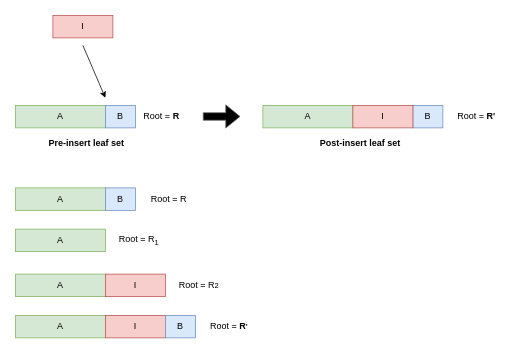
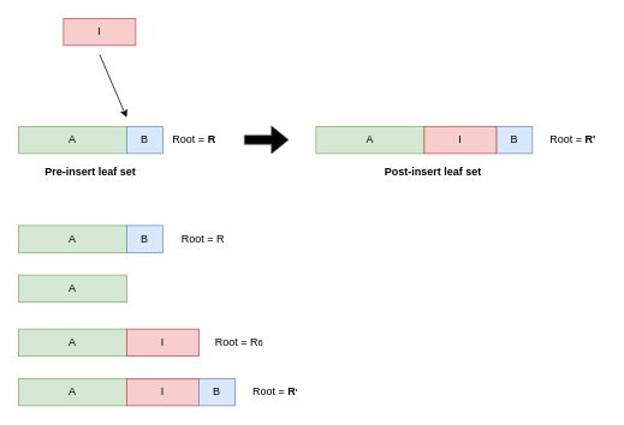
  <mxCell id="0" />
  <mxCell id="1" parent="0" />
  <mxCell id="2" value="A" style="rounded=0;whiteSpace=wrap;html=1;fillColor=#d5e8d4;strokeColor=#82b366;" vertex="1" parent="1"><mxGeometry x="20" y="140" width="120" height="30" as="geometry" /></mxCell>
  <mxCell id="3" value="B" style="rounded=0;whiteSpace=wrap;html=1;fillColor=#dae8fc;strokeColor=#6c8ebf;" vertex="1" parent="1"><mxGeometry x="140" y="140" width="40" height="30" as="geometry" /></mxCell>
  <mxCell id="4" value="A" style="rounded=0;whiteSpace=wrap;html=1;fillColor=#d5e8d4;strokeColor=#82b366;" vertex="1" parent="1"><mxGeometry x="350" y="140" width="120" height="30" as="geometry" /></mxCell>
  <mxCell id="5" value="B" style="rounded=0;whiteSpace=wrap;html=1;fillColor=#dae8fc;strokeColor=#6c8ebf;" vertex="1" parent="1"><mxGeometry x="550" y="140" width="40" height="30" as="geometry" /></mxCell>
  <mxCell id="6" value="I" style="rounded=0;whiteSpace=wrap;html=1;fillColor=#f8cecc;strokeColor=#b85450;" vertex="1" parent="1"><mxGeometry x="470" y="140" width="80" height="30" as="geometry" /></mxCell>
- <mxCell id="7" value="Pre-insert leaf set" style="text;html=1;strokeColor=none;fillColor=none;align=center;verticalAlign=middle;whiteSpace=wrap;rounded=0;fontStyle=1" vertex="1" parent="1"><mxGeometry x="55" y="180" width="120" height="20" as="geometry" /></mxCell>
+ <mxCell id="7" value="Pre-insert leaf set" style="text;html=1;strokeColor=none;fillColor=none;align=center;verticalAlign=middle;whiteSpace=wrap;rounded=0;fontStyle=1" vertex="1" parent="1"><mxGeometry x="40" y="180" width="120" height="20" as="geometry" /></mxCell>
  <mxCell id="8" value="Post-insert leaf set" style="text;html=1;strokeColor=none;fillColor=none;align=center;verticalAlign=middle;whiteSpace=wrap;rounded=0;fontStyle=1" vertex="1" parent="1"><mxGeometry x="390" y="180" width="180" height="20" as="geometry" /></mxCell>
  <mxCell id="9" value="I" style="rounded=0;whiteSpace=wrap;html=1;fillColor=#f8cecc;strokeColor=#b85450;" vertex="1" parent="1"><mxGeometry x="70" y="20" width="80" height="30" as="geometry" /></mxCell>
  <mxCell id="10" value="A" style="rounded=0;whiteSpace=wrap;html=1;fillColor=#d5e8d4;strokeColor=#82b366;" vertex="1" parent="1"><mxGeometry x="20" y="250" width="120" height="30" as="geometry" /></mxCell>
  <mxCell id="11" value="B" style="rounded=0;whiteSpace=wrap;html=1;fillColor=#dae8fc;strokeColor=#6c8ebf;" vertex="1" parent="1"><mxGeometry x="140" y="250" width="40" height="30" as="geometry" /></mxCell>
  <mxCell id="12" value="Root = &lt;b&gt;R&lt;/b&gt;" style="text;html=1;strokeColor=none;fillColor=none;align=center;verticalAlign=middle;whiteSpace=wrap;rounded=0;" vertex="1" parent="1"><mxGeometry x="180" y="145" width="70" height="20" as="geometry" /></mxCell>
  <mxCell id="13" value="" style="endArrow=classic;html=1;" edge="1" parent="1"><mxGeometry width="50" height="50" relative="1" as="geometry"><mxPoint x="110" y="60" as="sourcePoint" /><mxPoint x="140" y="130" as="targetPoint" /></mxGeometry></mxCell>
  <mxCell id="14" value="A" style="rounded=0;whiteSpace=wrap;html=1;fillColor=#d5e8d4;strokeColor=#82b366;" vertex="1" parent="1"><mxGeometry x="20" y="305" width="120" height="30" as="geometry" /></mxCell>
  <mxCell id="15" value="Root = R" style="text;html=1;strokeColor=none;fillColor=none;align=center;verticalAlign=middle;whiteSpace=wrap;rounded=0;" vertex="1" parent="1"><mxGeometry x="190" y="255" width="70" height="20" as="geometry" /></mxCell>
- <mxCell id="16" value="Root = R&lt;sub&gt;1&lt;/sub&gt;" style="text;html=1;strokeColor=none;fillColor=none;align=center;verticalAlign=middle;whiteSpace=wrap;rounded=0;" vertex="1" parent="1"><mxGeometry x="150" y="310" width="70" height="20" as="geometry" /></mxCell>
  <mxCell id="17" value="A" style="rounded=0;whiteSpace=wrap;html=1;fillColor=#d5e8d4;strokeColor=#82b366;" vertex="1" parent="1"><mxGeometry x="20" y="365" width="120" height="30" as="geometry" /></mxCell>
- <mxCell id="18" value="Root = R&lt;span style=&quot;font-size: 10px&quot;&gt;2&lt;/span&gt;" style="text;html=1;strokeColor=none;fillColor=none;align=center;verticalAlign=middle;whiteSpace=wrap;rounded=0;" vertex="1" parent="1"><mxGeometry x="230" y="370" width="70" height="20" as="geometry" /></mxCell>
+ <mxCell id="18" value="Root = R&lt;span style=&quot;font-size: 10px&quot;&gt;6&lt;/span&gt;" style="text;html=1;strokeColor=none;fillColor=none;align=center;verticalAlign=middle;whiteSpace=wrap;rounded=0;" vertex="1" parent="1"><mxGeometry x="230" y="370" width="70" height="20" as="geometry" /></mxCell>
  <mxCell id="19" value="I" style="rounded=0;whiteSpace=wrap;html=1;fillColor=#f8cecc;strokeColor=#b85450;" vertex="1" parent="1"><mxGeometry x="140" y="365" width="80" height="30" as="geometry" /></mxCell>
  <mxCell id="20" value="A" style="rounded=0;whiteSpace=wrap;html=1;fillColor=#d5e8d4;strokeColor=#82b366;" vertex="1" parent="1"><mxGeometry x="20" y="420" width="120" height="30" as="geometry" /></mxCell>
  <mxCell id="21" value="Root = &lt;b&gt;R&lt;span style=&quot;font-size: 10px&quot;&gt;'&lt;/span&gt;&lt;/b&gt;" style="text;html=1;strokeColor=none;fillColor=none;align=center;verticalAlign=middle;whiteSpace=wrap;rounded=0;" vertex="1" parent="1"><mxGeometry x="270" y="425" width="70" height="20" as="geometry" /></mxCell>
  <mxCell id="22" value="I" style="rounded=0;whiteSpace=wrap;html=1;fillColor=#f8cecc;strokeColor=#b85450;" vertex="1" parent="1"><mxGeometry x="140" y="420" width="80" height="30" as="geometry" /></mxCell>
  <mxCell id="23" value="B" style="rounded=0;whiteSpace=wrap;html=1;fillColor=#dae8fc;strokeColor=#6c8ebf;" vertex="1" parent="1"><mxGeometry x="220" y="420" width="40" height="30" as="geometry" /></mxCell>
  <mxCell id="24" value="" style="shape=flexArrow;endArrow=classic;html=1;strokeColor=#666666;fillColor=#000000;" edge="1" parent="1"><mxGeometry width="50" height="50" relative="1" as="geometry"><mxPoint x="270" y="154.83" as="sourcePoint" /><mxPoint x="320" y="154.83" as="targetPoint" /></mxGeometry></mxCell>
  <mxCell id="25" value="Root = &lt;b&gt;R'&lt;/b&gt;" style="text;html=1;strokeColor=none;fillColor=none;align=center;verticalAlign=middle;whiteSpace=wrap;rounded=0;" vertex="1" parent="1"><mxGeometry x="600" y="145" width="70" height="20" as="geometry" /></mxCell>
